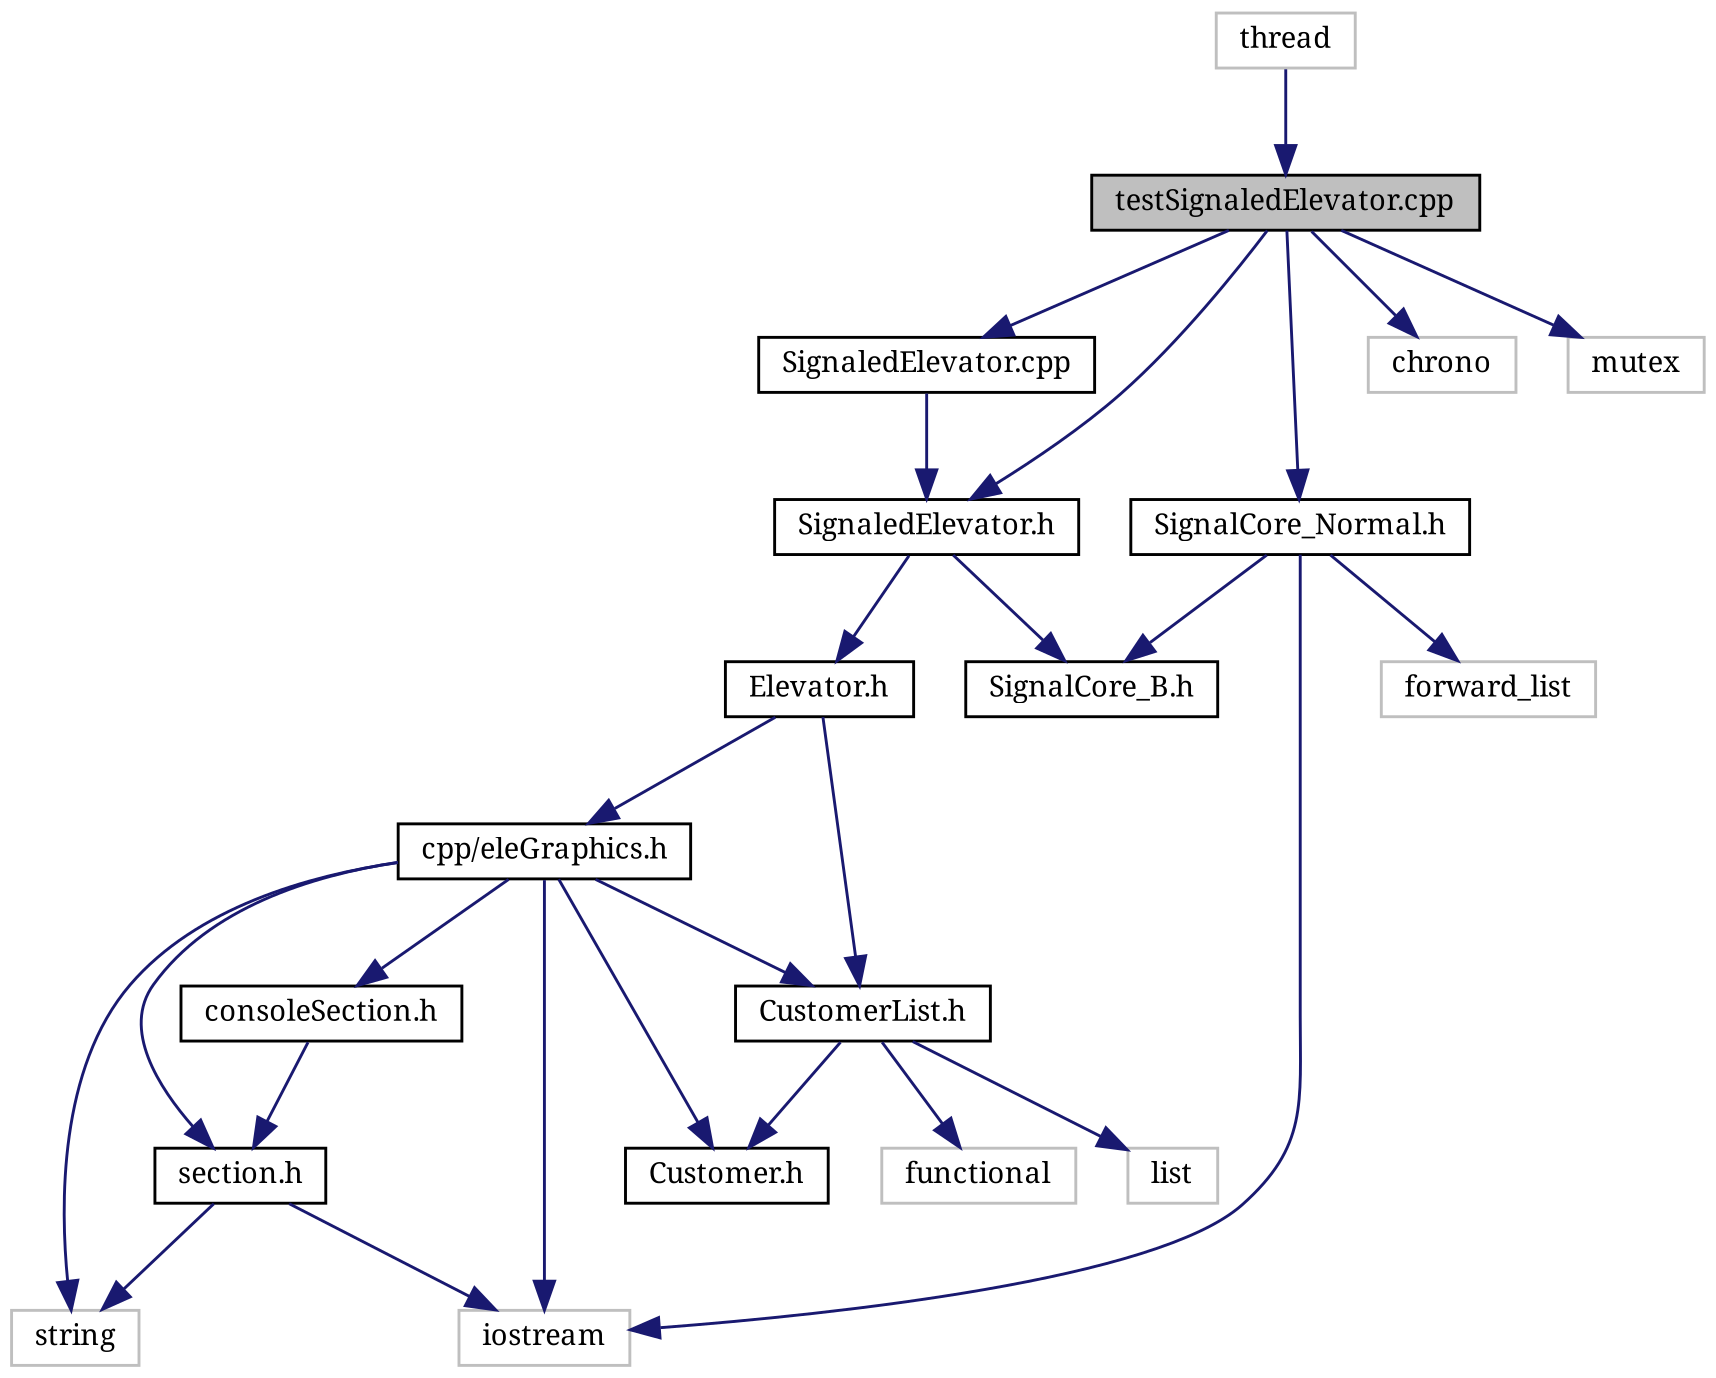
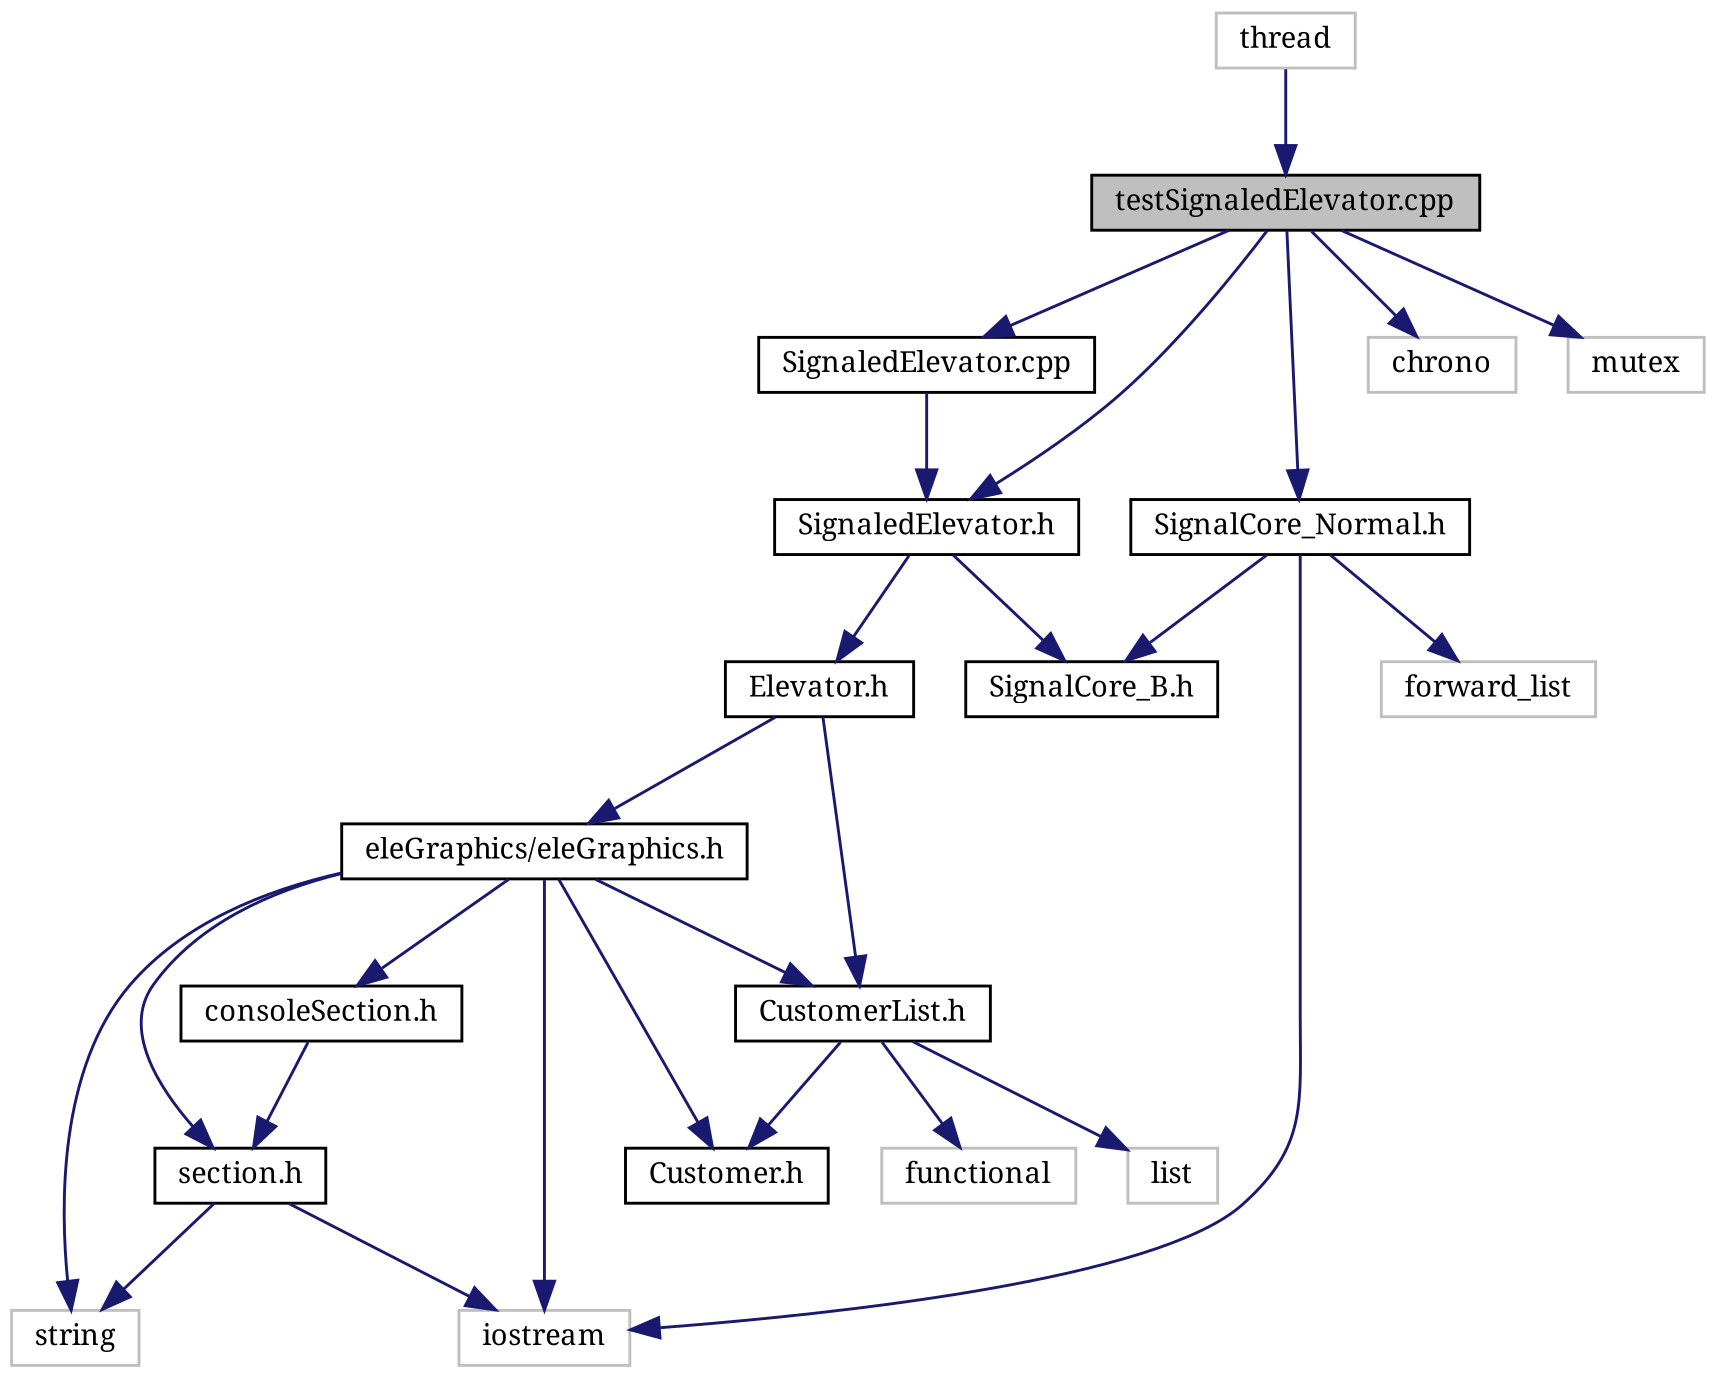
  digraph {
    fontname="Noto Serif"
    node [color=black fillcolor=white fontname="Noto Serif" fontsize=10 shape=record style=filled]
    edge [color=midnightblue fontname="Noto Serif" fontsize=10 labelfontname=Helvetica labelfontsize=10 style=solid]
    n1 [fillcolor=grey75 fontcolor=black height=0.2 label="testSignaledElevator.cpp" width=0.4]
    n2 [height=0.2 label="SignaledElevator.h" width=0.4]
    n3 [height=0.2 label="SignaledElevator.cpp" width=0.4]
    n4 [height=0.2 label="SignalCore_Normal.h" width=0.4]
    n5 [color=grey75 height=0.2 label=chrono width=0.4]
    n6 [color=grey75 height=0.2 label=mutex width=0.4]
    n7 [height=0.2 label="Elevator.h" width=0.4]
    n8 [height=0.2 label="SignalCore_B.h" width=0.4]
    n9 [color=grey75 height=0.2 label=iostream width=0.4]
    n10 [color=grey75 height=0.2 label=forward_list width=0.4]
    n11 [color=grey75 height=0.2 label=thread width=0.4]
    n12 [height=0.2 label="CustomerList.h" width=0.4]
-   n13 [height=0.2 label="cpp/eleGraphics.h" width=0.4]
+   n13 [height=0.2 label="eleGraphics/eleGraphics.h" width=0.4]
    n14 [color=grey75 height=0.2 label=list width=0.4]
    n15 [height=0.2 label="Customer.h" width=0.4]
    n16 [color=grey75 height=0.2 label=functional width=0.4]
    n17 [color=grey75 height=0.2 label=string width=0.4]
    n18 [height=0.2 label="section.h" width=0.4]
    n19 [height=0.2 label="consoleSection.h" width=0.4]
    n1 -> n2
    n1 -> n3
    n1 -> n4
    n1 -> n5
    n1 -> n6
    n2 -> n7
    n2 -> n8
    n3 -> n2
    n4 -> n8
    n4 -> n9
    n4 -> n10
    n7 -> n12
    n7 -> n13
    n11 -> n1
    n12 -> n14
    n12 -> n15
    n12 -> n16
    n13 -> n9
    n13 -> n12
    n13 -> n15
    n13 -> n17
    n13 -> n18
    n13 -> n19
    n18 -> n9
    n18 -> n17
    n19 -> n18
  }
